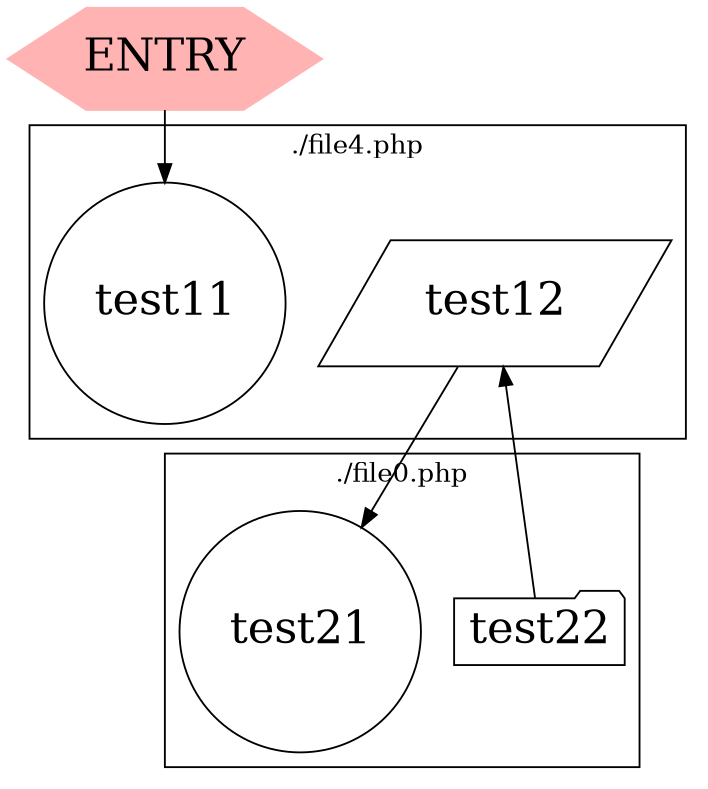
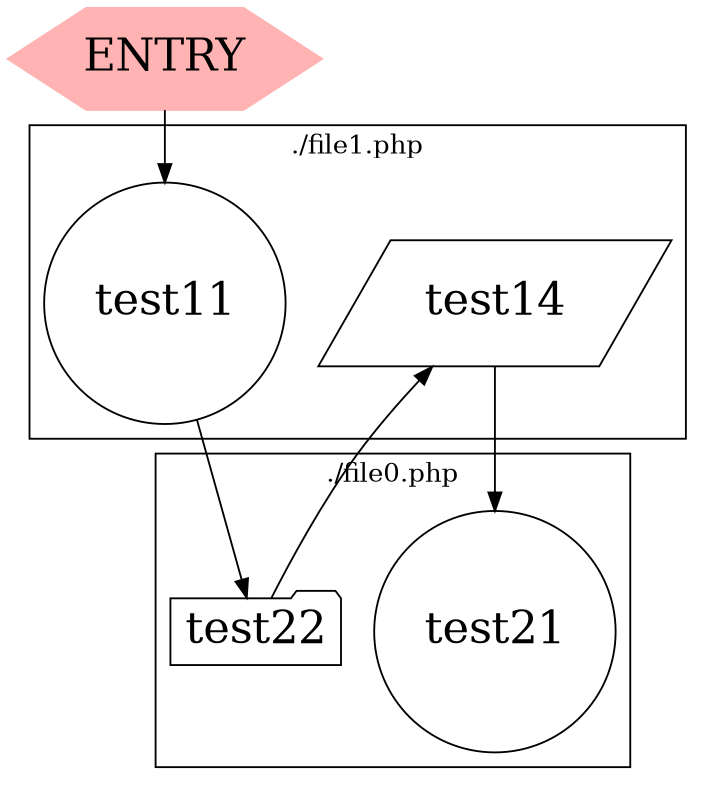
  digraph {
    node [fontsize=24 shape=circle]
-   test12 [shape=parallelogram]
+   test12 [shape=parallelogram label=test14]
    test11
    test22 [shape=folder]
    test21
    ENTRY [color="1.0 .3 1.0" shape=hexagon style=filled]
    subgraph cluster_1 {
-     label="./file4.php"
+     label="./file1.php"
      test12
      test11
    }
    subgraph cluster_2 {
      label="./file0.php"
      test22
      test21
    }
    test12 -> test21
+   test11 -> test22
    test22 -> test12
    ENTRY -> test11
  }
